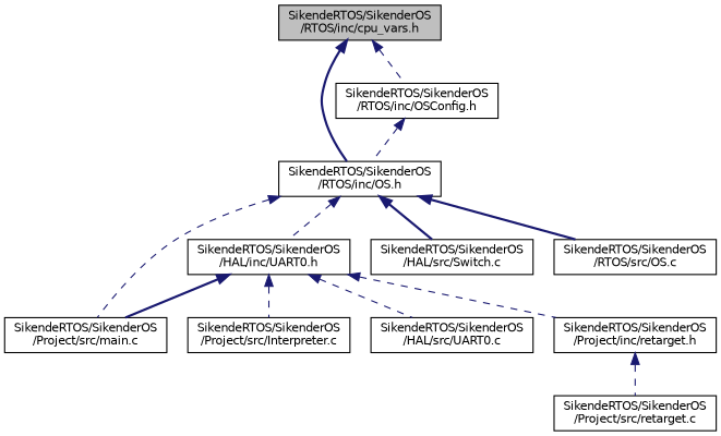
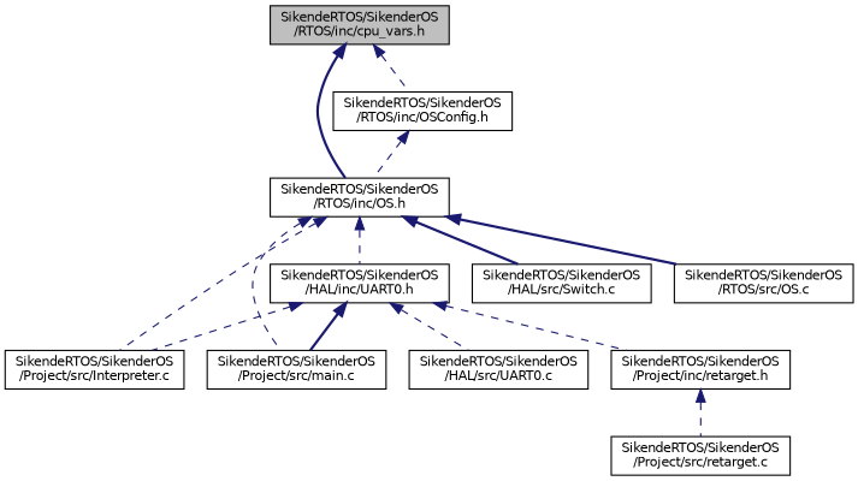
  digraph {
    node [color=black fillcolor=white fontname=Helvetica fontsize=10 shape=record style=filled]
    edge [color=midnightblue dir=back fontname=Helvetica fontsize=10 labelfontname=Helvetica labelfontsize=10 style=dashed]
    n1 [fillcolor=grey75 fontcolor=black height=0.2 label="SikendeRTOS/SikenderOS\l/RTOS/inc/cpu_vars.h" width=0.4]
    n2 [height=0.2 label="SikendeRTOS/SikenderOS\l/RTOS/inc/OS.h" width=0.4]
    n3 [height=0.2 label="SikendeRTOS/SikenderOS\l/RTOS/inc/OSConfig.h" width=0.4]
    n4 [height=0.2 label="SikendeRTOS/SikenderOS\l/HAL/inc/UART0.h" width=0.4]
    n5 [height=0.2 label="SikendeRTOS/SikenderOS\l/Project/src/Interpreter.c" width=0.4]
    n6 [height=0.2 label="SikendeRTOS/SikenderOS\l/Project/src/main.c" width=0.4]
    n7 [height=0.2 label="SikendeRTOS/SikenderOS\l/HAL/src/Switch.c" width=0.4]
    n8 [height=0.2 label="SikendeRTOS/SikenderOS\l/RTOS/src/OS.c" width=0.4]
    n9 [height=0.2 label="SikendeRTOS/SikenderOS\l/HAL/src/UART0.c" width=0.4]
    n10 [height=0.2 label="SikendeRTOS/SikenderOS\l/Project/inc/retarget.h" width=0.4]
    n11 [height=0.2 label="SikendeRTOS/SikenderOS\l/Project/src/retarget.c" width=0.4]
    n1 -> n2 [style=bold]
    n1 -> n3
    n2 -> n4
+   n2 -> n5
    n2 -> n6
    n2 -> n7 [style=bold]
    n2 -> n8 [style=bold]
    n3 -> n2
    n4 -> n5
    n4 -> n6 [style=bold]
    n4 -> n9
    n4 -> n10
    n10 -> n11
  }
